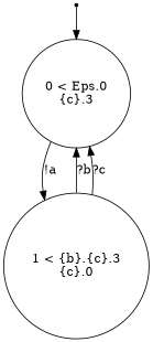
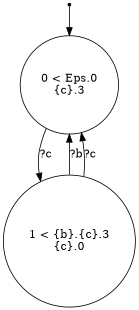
  digraph {
    node [shape=circle]
    ENTRY [shape=point]
    n2 [label="0 < Eps.0\n{c}.3\n"]
    n3 [label="1 < {b}.{c}.3\n{c}.0\n"]
    ENTRY -> n2
-   n2 -> n3 [label="!a"]
+   n2 -> n3 [label="?c"]
    n3 -> n2 [label="?b"]
    n3 -> n2 [label="?c"]
  }
